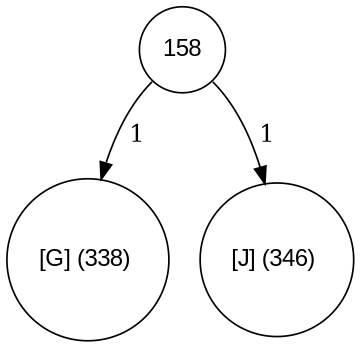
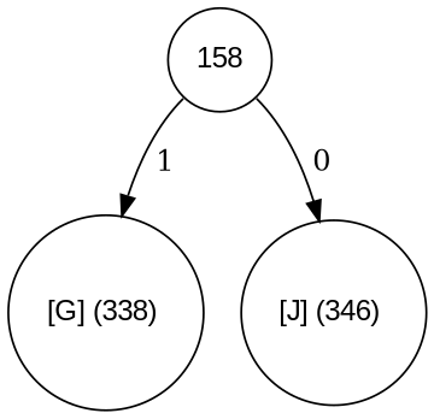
  digraph {
    node [fontname=Arial shape=circle]
    n1 [label="[G] (338) " width=0.5]
    158 [width=0.5]
    n3 [label="[J] (346) " width=0.5]
    158 -> n1 [label=" 1" tailport=sw]
-   158 -> n3 [label=" 1" tailport=se]
+   158 -> n3 [label=" 0" tailport=se]
  }
